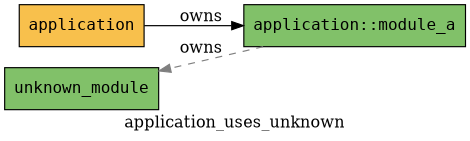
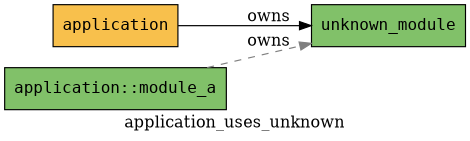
  digraph {
    label=application_uses_unknown
    rankdir=LR
    node [fillcolor="#81c169" fontname=monospace shape=box style=filled]
    n1 [fillcolor="#f8c04c" label=application]
    n2 [label="application::module_a"]
    n3 [label=unknown_module]
-   n1 -> n2 [color="#000000" constraint=true label=owns style=solid]
+   n1 -> n3 [color="#000000" constraint=true label=owns style=solid]
    n2 -> n3 [color="#7f7f7f" constraint=false label=owns style=dashed]
  }
